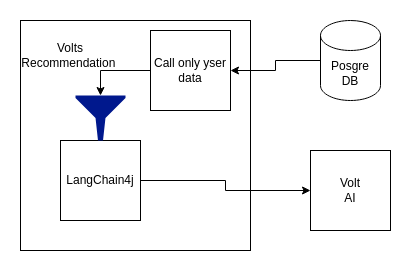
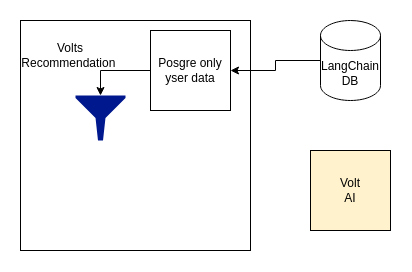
  <mxCell id="0" />
  <mxCell id="1" parent="0" />
  <mxCell id="2" value="" style="whiteSpace=wrap;html=1;aspect=fixed;" vertex="1" parent="1"><mxGeometry x="20" y="20" width="230" height="230" as="geometry" /></mxCell>
- <mxCell id="3" style="edgeStyle=orthogonalEdgeStyle;rounded=0;orthogonalLoop=1;jettySize=auto;html=1;entryX=0;entryY=0.5;entryDx=0;entryDy=0;" edge="1" parent="1" source="4" target="5"><mxGeometry relative="1" as="geometry" /></mxCell>
- <mxCell id="4" value="LangChain4j" style="whiteSpace=wrap;html=1;aspect=fixed;" vertex="1" parent="1"><mxGeometry x="60" y="140" width="80" height="80" as="geometry" /></mxCell>
- <mxCell id="5" value="Volt&lt;div&gt;AI&lt;/div&gt;" style="whiteSpace=wrap;html=1;aspect=fixed;" vertex="1" parent="1"><mxGeometry x="310" y="150" width="80" height="80" as="geometry" /></mxCell>
+ <mxCell id="5" value="Volt&lt;div&gt;AI&lt;/div&gt;" style="whiteSpace=wrap;html=1;aspect=fixed;fillColor=#fff2cc;" vertex="1" parent="1"><mxGeometry x="310" y="150" width="80" height="80" as="geometry" /></mxCell>
  <mxCell id="6" style="edgeStyle=orthogonalEdgeStyle;rounded=0;orthogonalLoop=1;jettySize=auto;html=1;entryX=1;entryY=0.5;entryDx=0;entryDy=0;" edge="1" parent="1" source="7" target="8"><mxGeometry relative="1" as="geometry" /></mxCell>
- <mxCell id="7" value="Posgre&lt;div&gt;DB&lt;/div&gt;" style="shape=cylinder3;whiteSpace=wrap;html=1;boundedLbl=1;backgroundOutline=1;size=15;" vertex="1" parent="1"><mxGeometry x="320" y="20" width="60" height="80" as="geometry" /></mxCell>
- <mxCell id="8" value="Call only yser data" style="whiteSpace=wrap;html=1;aspect=fixed;" vertex="1" parent="1"><mxGeometry x="150" y="30" width="80" height="80" as="geometry" /></mxCell>
+ <mxCell id="7" value="LangChain&lt;div&gt;DB&lt;/div&gt;" style="shape=cylinder3;whiteSpace=wrap;html=1;boundedLbl=1;backgroundOutline=1;size=15;" vertex="1" parent="1"><mxGeometry x="320" y="20" width="60" height="80" as="geometry" /></mxCell>
+ <mxCell id="8" value="Posgre only yser data" style="whiteSpace=wrap;html=1;aspect=fixed;" vertex="1" parent="1"><mxGeometry x="150" y="30" width="80" height="80" as="geometry" /></mxCell>
  <mxCell id="9" value="" style="sketch=0;aspect=fixed;pointerEvents=1;shadow=0;dashed=0;html=1;strokeColor=none;labelPosition=center;verticalLabelPosition=bottom;verticalAlign=top;align=center;fillColor=#00188D;shape=mxgraph.mscae.enterprise.filter" vertex="1" parent="1"><mxGeometry x="75" y="95" width="50" height="45" as="geometry" /></mxCell>
  <mxCell id="10" value="Volts&lt;div&gt;Recommendation&amp;nbsp;&lt;/div&gt;" style="text;html=1;align=center;verticalAlign=middle;whiteSpace=wrap;rounded=0;" vertex="1" parent="1"><mxGeometry x="40" y="40" width="60" height="30" as="geometry" /></mxCell>
  <mxCell id="11" style="edgeStyle=orthogonalEdgeStyle;rounded=0;orthogonalLoop=1;jettySize=auto;html=1;entryX=0.5;entryY=0;entryDx=0;entryDy=0;entryPerimeter=0;" edge="1" parent="1" source="8" target="9"><mxGeometry relative="1" as="geometry" /></mxCell>
